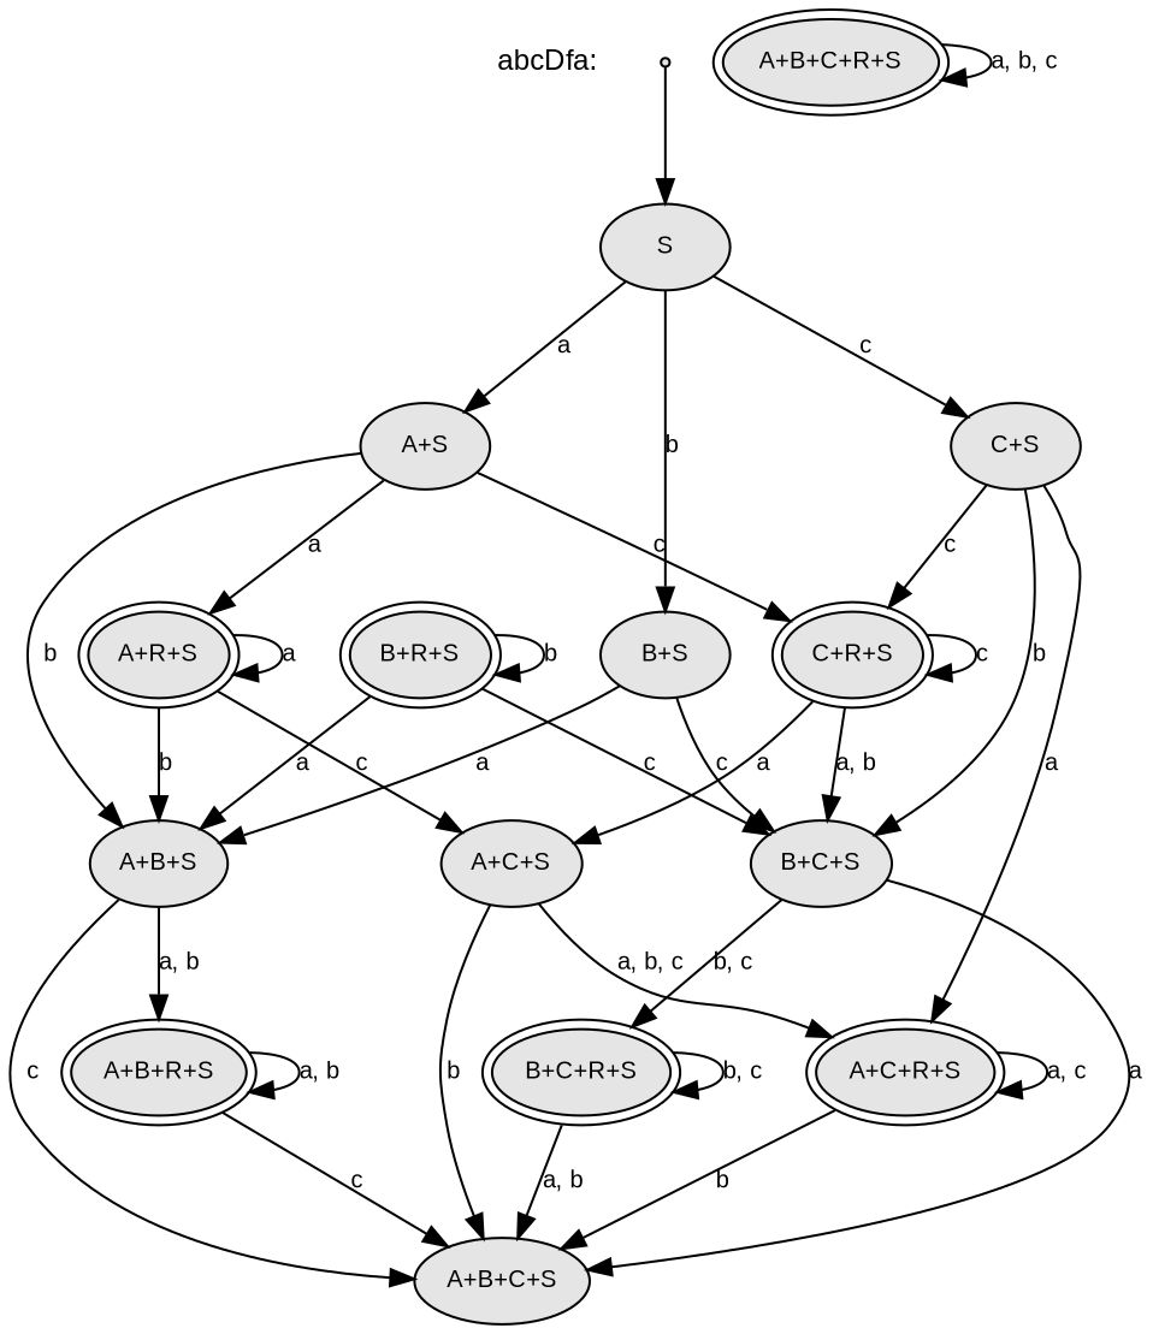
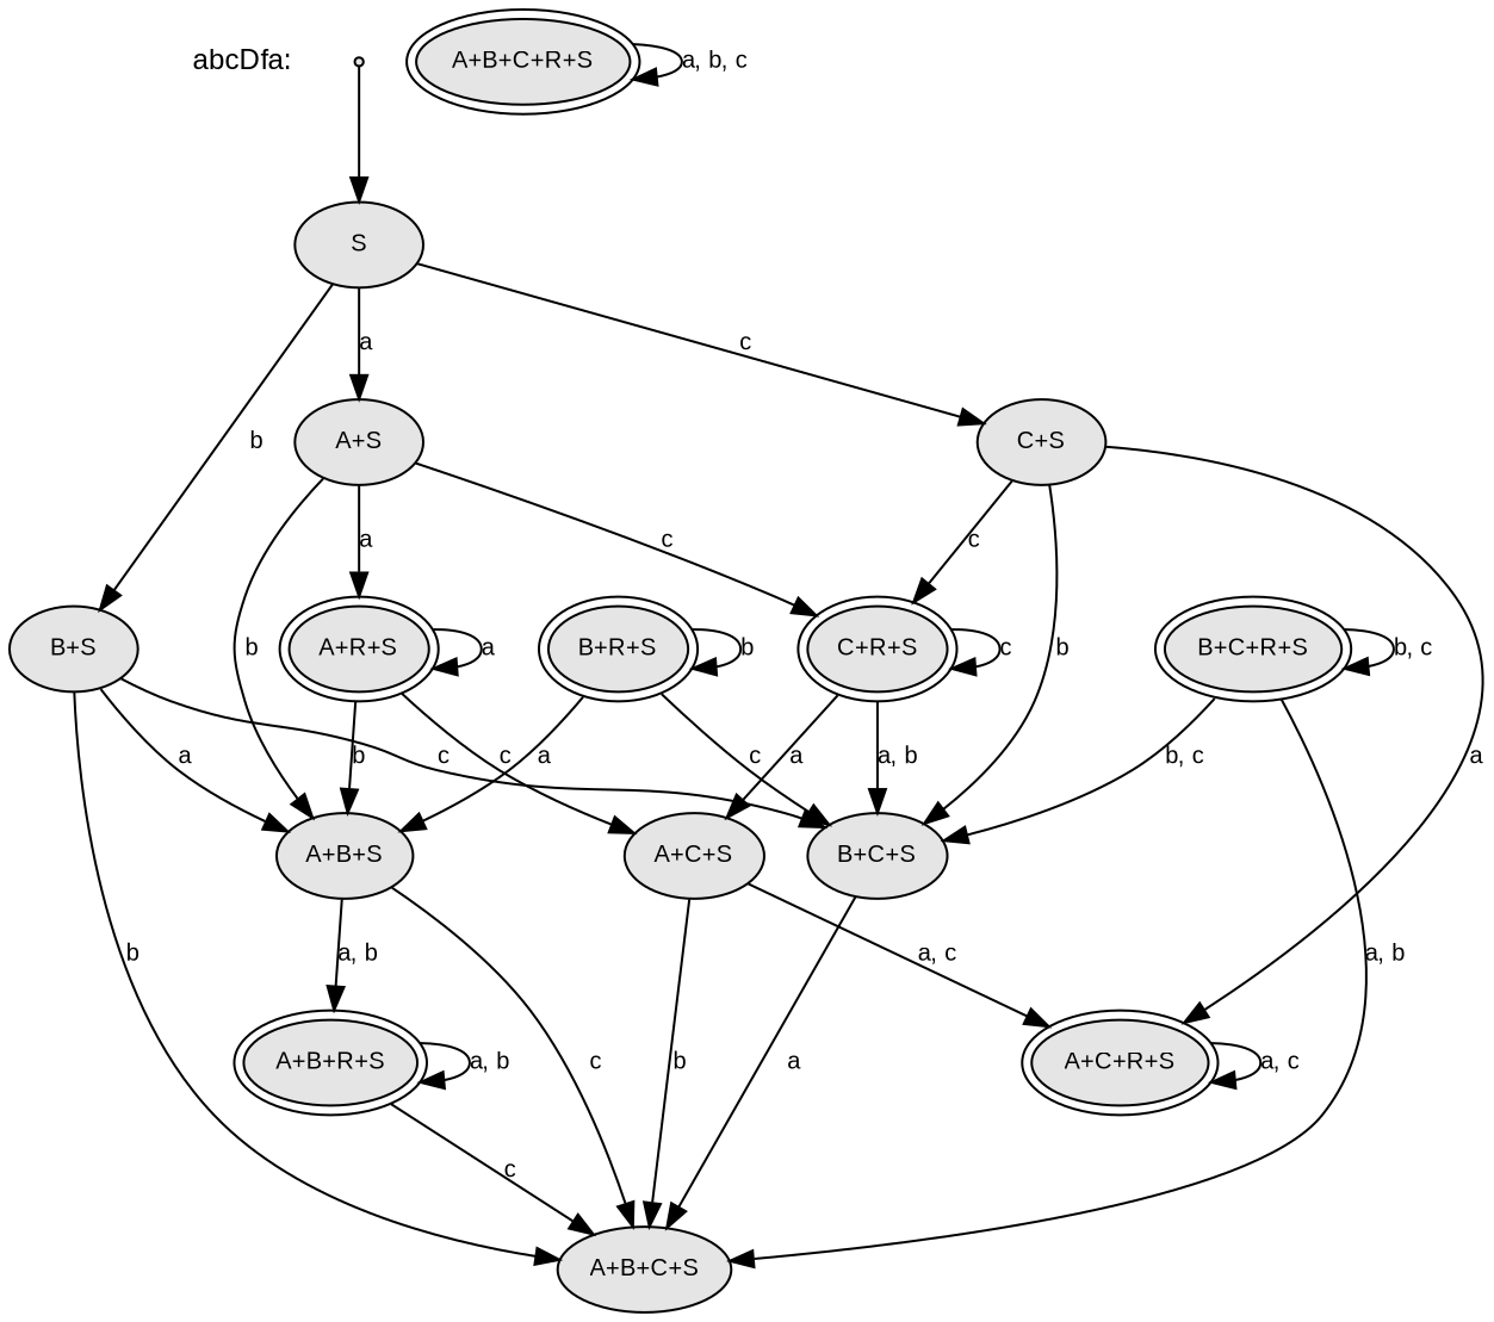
  digraph {
    rankdir=TB
    node [fillcolor=gray90 fontname=Arial fontsize=10 shape=ellipse style=filled peripheries=1]
    edge [fontname=Arial fontsize=10]
    "abcDfa:" [fontsize=12 shape=none style="" peripheries=""]
    START [shape=point peripheries=""]
    S
    "A+S"
    "B+S"
    "C+S"
    "A+B+C+R+S" [peripheries=2]
    "A+B+R+S" [peripheries=2]
    "A+B+C+S"
    "A+C+R+S" [peripheries=2]
    "A+R+S" [peripheries=2]
    "A+B+S"
    "A+C+S"
    "B+C+R+S" [peripheries=2]
    "B+R+S" [peripheries=2]
    "B+C+S"
    "C+R+S" [peripheries=2]
    START -> S [fontname="" fontsize=""]
    S -> "A+S" [label=a]
    S -> "B+S" [label=b]
    S -> "C+S" [label=c]
    "A+S" -> "A+R+S" [label=a]
    "A+S" -> "A+B+S" [label=b]
    "A+S" -> "C+R+S" [label=c]
    "B+S" -> "A+B+S" [label=a]
    "B+S" -> "B+C+S" [label=c]
    "C+S" -> "A+C+R+S" [label=a]
    "C+S" -> "B+C+S" [label=b]
    "C+S" -> "C+R+S" [label=c]
    "A+B+C+R+S" -> "A+B+C+R+S" [label="a, b, c"]
    "A+B+R+S" -> "A+B+R+S" [label="a, b"]
    "A+B+R+S" -> "A+B+C+S" [label=c]
-   "A+C+R+S" -> "A+B+C+S" [label=b]
+   "B+S" -> "A+B+C+S" [label=b]
    "A+C+R+S" -> "A+C+R+S" [label="a, c"]
    "A+R+S" -> "A+R+S" [label=a]
    "A+R+S" -> "A+B+S" [label=b]
    "A+R+S" -> "A+C+S" [label=c]
    "A+B+S" -> "A+B+R+S" [label="a, b"]
    "A+B+S" -> "A+B+C+S" [label=c]
    "A+C+S" -> "A+B+C+S" [label=b]
-   "A+C+S" -> "A+C+R+S" [label="a, b, c"]
+   "A+C+S" -> "A+C+R+S" [label="a, c"]
    "B+C+R+S" -> "A+B+C+S" [label="a, b"]
    "B+C+R+S" -> "B+C+R+S" [label="b, c"]
    "B+R+S" -> "A+B+S" [label=a]
    "B+R+S" -> "B+R+S" [label=b]
    "B+R+S" -> "B+C+S" [label=c]
    "B+C+S" -> "A+B+C+S" [label=a]
-   "B+C+S" -> "B+C+R+S" [label="b, c"]
+   "B+C+R+S" -> "B+C+S" [label="b, c"]
    "C+R+S" -> "A+C+S" [label=a]
    "C+R+S" -> "B+C+S" [label="a, b"]
    "C+R+S" -> "C+R+S" [label=c]
  }
